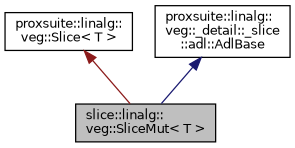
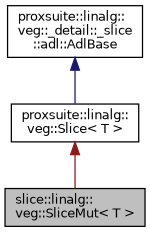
  digraph {
    node [color=black fontname=Helvetica fontsize=10 shape=record]
    edge [dir=back fontname=Helvetica fontsize=10 labelfontname=Helvetica labelfontsize=10 style=solid]
    n1 [fillcolor=grey75 fontcolor=black height=0.2 label="slice::linalg::\lveg::SliceMut\< T \>" style=filled width=0.4]
    n2 [height=0.2 label="proxsuite::linalg::\lveg::Slice\< T \>" width=0.4]
    n3 [height=0.2 label="proxsuite::linalg::\lveg::_detail::_slice\l::adl::AdlBase" width=0.4]
    n2 -> n1 [color=firebrick4]
-   n3 -> n1 [color=midnightblue]
+   n3 -> n2 [color=midnightblue]
  }
